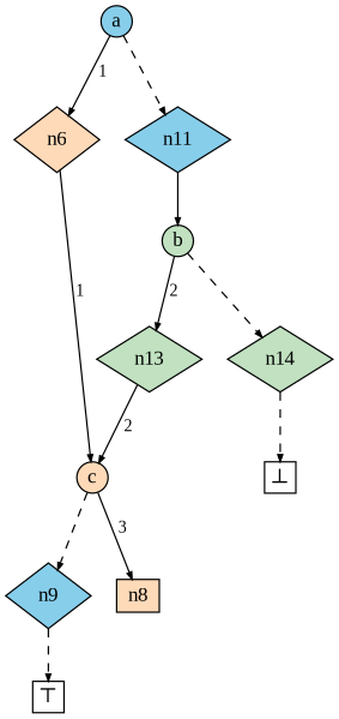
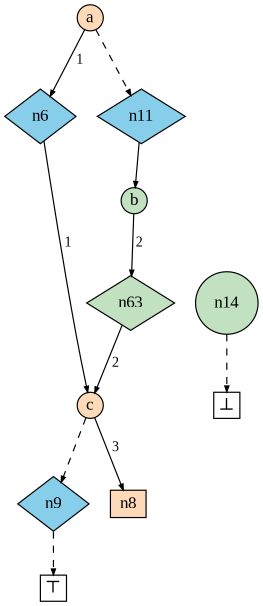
  digraph {
    fontname="Liberation Serif"
    node [fillcolor=skyblue fontname="Liberation Serif" shape=diamond style=filled]
    edge [arrowhead=normal arrowsize=0.5 color="#555" fontname="Liberation Serif"]
    n9 [height=0.15 width=0.15]
-   n13 [fillcolor="#C1E1C1" height=0.15 width=0.15]
-   n14 [fillcolor="#C1E1C1" height=0.15 width=0.15]
-   n5 [fixedsize=true label=a shape=circle width=0.3]
-   n6 [fillcolor=peachpuff height=0.15 width=0.15]
+   n13 [fillcolor="#C1E1C1" height=0.15 width=0.15 label=n63]
+   n14 [fillcolor="#C1E1C1" height=0.15 shape=circle width=0.15]
+   n5 [fillcolor=peachpuff fixedsize=true label=a shape=circle width=0.3]
+   n6 [height=0.15 width=0.15]
    n11 [height=0.15 width=0.15]
    n12 [fillcolor="#C1E1C1" fixedsize=true label=b shape=circle width=0.3]
    n7 [fillcolor=peachpuff fixedsize=true label=c shape=circle width=0.3]
    n10 [fixedsize=true height=0.3 label="⊤" shape=box width=0.3 fillcolor="" style=""]
    n15 [fixedsize=true height=0.3 label="⊥" shape=box width=0.3 fillcolor="" style=""]
    n8 [fillcolor=peachpuff height=0.15 shape=box width=0.15]
    subgraph sub_1 {
      rank=same
      n9
    }
    subgraph sub_2 {
      rank=same
      n12
    }
    subgraph sub_3 {
      rank=same
      n13
      n14
    }
    subgraph sub_4 {
      rank=same
      n5
    }
    subgraph sub_5 {
      rank=same
      n6
      n11
    }
    subgraph sub_6 {
      rank=same
      n7
    }
    n9 -> n10 [style=dashed]
    n13 -> n7 [fontcolor=black fontsize=12 label=" 2 " labelangle=-30]
    n14 -> n15 [style=dashed]
    n5 -> n6 [fontcolor=black fontsize=12 label=" 1 " labelangle=-30]
    n5 -> n11 [style=dashed]
    n6 -> n7 [fontcolor=black fontsize=12 label=" 1 " labelangle=-30]
    n11 -> n12 [style=solid]
    n12 -> n13 [fontcolor=black fontsize=12 label=" 2 " labelangle=-30]
-   n12 -> n14 [style=dashed]
    n7 -> n9 [style=dashed]
    n7 -> n8 [fontcolor=black fontsize=12 label=" 3 " labelangle=-30]
  }
